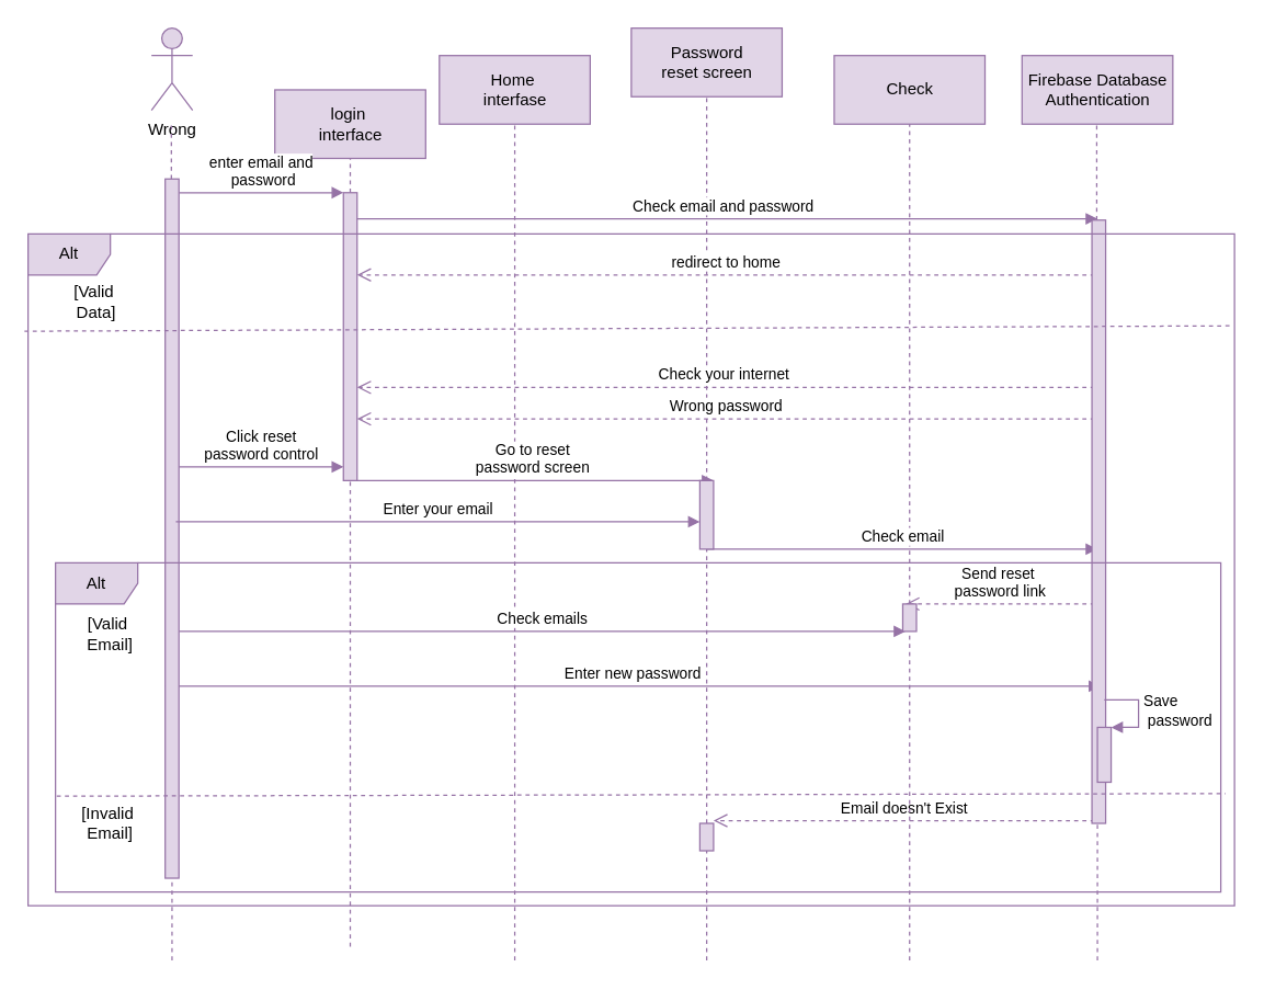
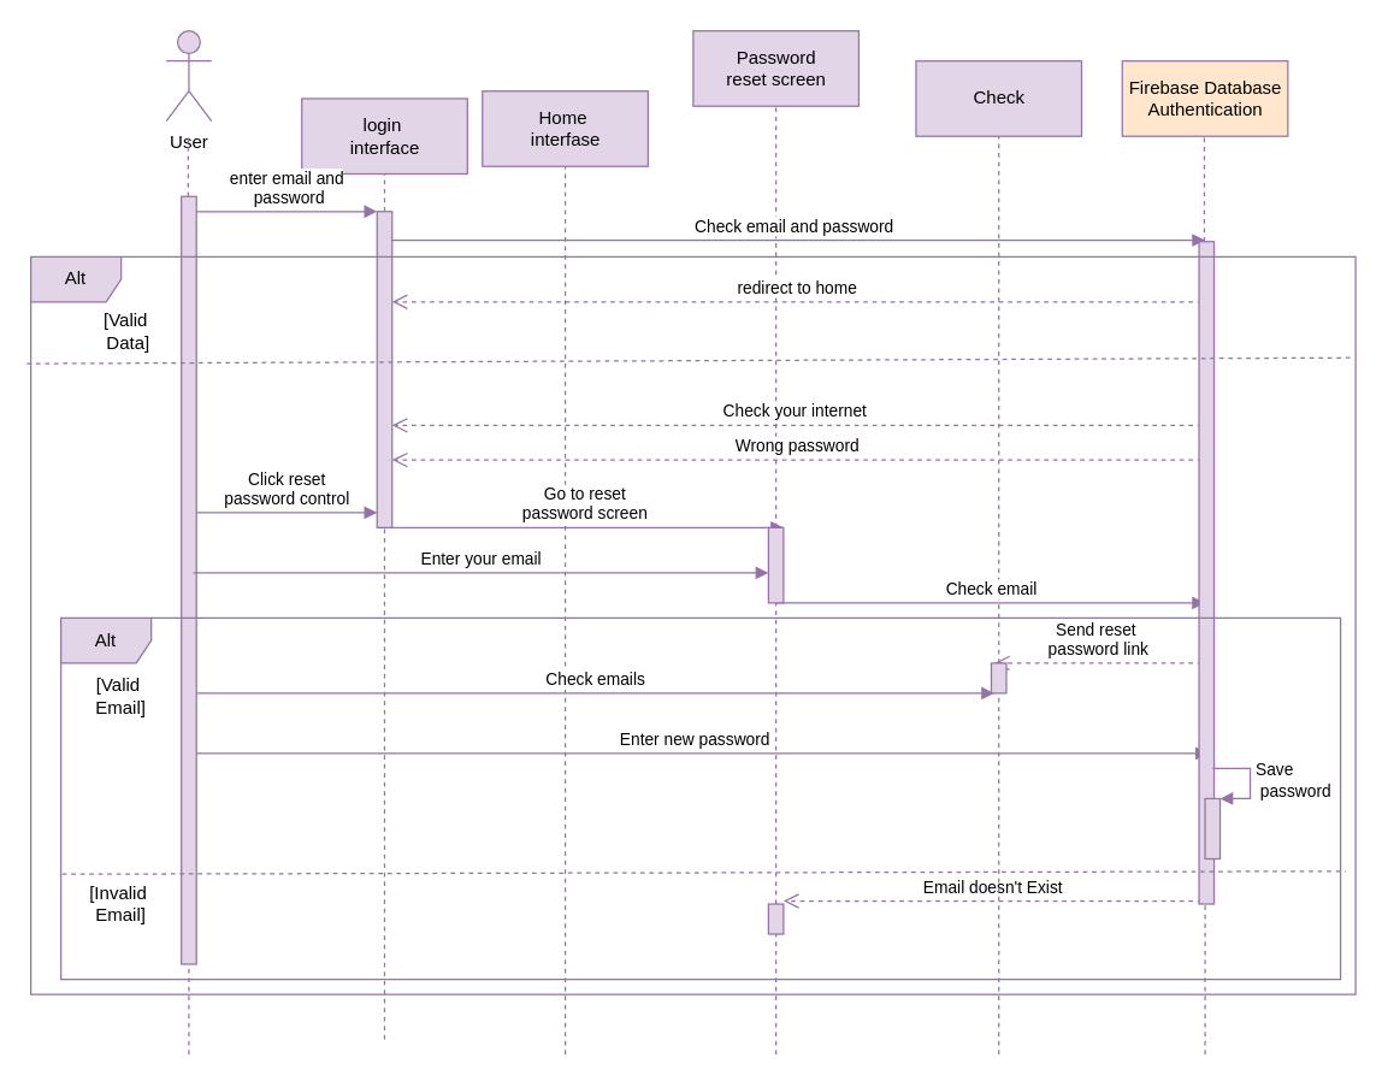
  <mxCell id="0" />
  <mxCell id="1" parent="0" />
- <mxCell id="2" value="Wrong" style="shape=umlActor;verticalLabelPosition=bottom;verticalAlign=top;html=1;fillColor=#e1d5e7;strokeColor=#9673a6;" vertex="1" parent="1"><mxGeometry x="110" y="20" width="30" height="60" as="geometry" /></mxCell>
+ <mxCell id="2" value="User" style="shape=umlActor;verticalLabelPosition=bottom;verticalAlign=top;html=1;fillColor=#e1d5e7;strokeColor=#9673a6;" vertex="1" parent="1"><mxGeometry x="110" y="20" width="30" height="60" as="geometry" /></mxCell>
  <mxCell id="3" value="login&amp;nbsp;&lt;br&gt;interface" style="html=1;fillColor=#e1d5e7;strokeColor=#9673a6;" vertex="1" parent="1"><mxGeometry x="200" y="65" width="110" height="50" as="geometry" /></mxCell>
- <mxCell id="4" value="Home&amp;nbsp;&lt;br&gt;interfase" style="html=1;fillColor=#e1d5e7;strokeColor=#9673a6;" vertex="1" parent="1"><mxGeometry x="320" y="40" width="110" height="50" as="geometry" /></mxCell>
+ <mxCell id="4" value="Home&amp;nbsp;&lt;br&gt;interfase" style="html=1;fillColor=#e1d5e7;strokeColor=#9673a6;" vertex="1" parent="1"><mxGeometry x="320" y="60" width="110" height="50" as="geometry" /></mxCell>
  <mxCell id="5" value="Check" style="html=1;fillColor=#e1d5e7;strokeColor=#9673a6;" vertex="1" parent="1"><mxGeometry x="608" y="40" width="110" height="50" as="geometry" /></mxCell>
- <mxCell id="6" value="Firebase Database &lt;br&gt;Authentication" style="html=1;fillColor=#e1d5e7;strokeColor=#9673a6;" vertex="1" parent="1"><mxGeometry x="745" y="40" width="110" height="50" as="geometry" /></mxCell>
+ <mxCell id="6" value="Firebase Database &lt;br&gt;Authentication" style="html=1;fillColor=#ffe6cc;strokeColor=#9673a6;" vertex="1" parent="1"><mxGeometry x="745" y="40" width="110" height="50" as="geometry" /></mxCell>
  <mxCell id="7" value="" style="endArrow=none;dashed=1;html=1;fillColor=#e1d5e7;strokeColor=#9673a6;" edge="1" parent="1" source="26"><mxGeometry width="50" height="50" relative="1" as="geometry"><mxPoint x="125" y="780" as="sourcePoint" /><mxPoint x="124.5" y="90" as="targetPoint" /></mxGeometry></mxCell>
  <mxCell id="8" value="" style="endArrow=none;dashed=1;html=1;entryX=0.5;entryY=1;entryDx=0;entryDy=0;fillColor=#e1d5e7;strokeColor=#9673a6;" edge="1" parent="1" source="28" target="3"><mxGeometry width="50" height="50" relative="1" as="geometry"><mxPoint x="255" y="770" as="sourcePoint" /><mxPoint x="255" y="170" as="targetPoint" /></mxGeometry></mxCell>
  <mxCell id="9" value="" style="endArrow=none;dashed=1;html=1;entryX=0.5;entryY=1;entryDx=0;entryDy=0;fillColor=#e1d5e7;strokeColor=#9673a6;" edge="1" parent="1" target="4"><mxGeometry width="50" height="50" relative="1" as="geometry"><mxPoint x="375" y="700" as="sourcePoint" /><mxPoint x="375" y="190" as="targetPoint" /></mxGeometry></mxCell>
  <mxCell id="10" value="" style="endArrow=none;dashed=1;html=1;fillColor=#e1d5e7;strokeColor=#9673a6;" edge="1" parent="1" source="33" target="5"><mxGeometry width="50" height="50" relative="1" as="geometry"><mxPoint x="663" y="780" as="sourcePoint" /><mxPoint x="662.5" y="90" as="targetPoint" /></mxGeometry></mxCell>
  <mxCell id="11" value="" style="endArrow=none;dashed=1;html=1;fillColor=#e1d5e7;strokeColor=#9673a6;" edge="1" parent="1" source="35"><mxGeometry width="50" height="50" relative="1" as="geometry"><mxPoint x="800" y="780.556" as="sourcePoint" /><mxPoint x="799.5" y="90" as="targetPoint" /></mxGeometry></mxCell>
  <mxCell id="12" value="Password&lt;br&gt;reset screen" style="html=1;fillColor=#e1d5e7;strokeColor=#9673a6;" vertex="1" parent="1"><mxGeometry x="460" y="20" width="110" height="50" as="geometry" /></mxCell>
  <mxCell id="13" value="" style="endArrow=none;dashed=1;html=1;fillColor=#e1d5e7;strokeColor=#9673a6;" edge="1" parent="1" target="12" source="30"><mxGeometry width="50" height="50" relative="1" as="geometry"><mxPoint x="515" y="770" as="sourcePoint" /><mxPoint x="514.5" y="90" as="targetPoint" /></mxGeometry></mxCell>
  <mxCell id="14" value="enter email and&lt;br&gt;&amp;nbsp;password" style="html=1;verticalAlign=bottom;endArrow=block;fillColor=#e1d5e7;strokeColor=#9673a6;" edge="1" parent="1"><mxGeometry width="80" relative="1" as="geometry"><mxPoint x="130" y="140" as="sourcePoint" /><mxPoint x="250" y="140" as="targetPoint" /></mxGeometry></mxCell>
  <mxCell id="15" value="Check email and password" style="html=1;verticalAlign=bottom;endArrow=block;fillColor=#e1d5e7;strokeColor=#9673a6;" edge="1" parent="1"><mxGeometry width="80" relative="1" as="geometry"><mxPoint x="253" y="159" as="sourcePoint" /><mxPoint x="800" y="159" as="targetPoint" /></mxGeometry></mxCell>
  <mxCell id="16" value="Check your internet&amp;nbsp;" style="html=1;verticalAlign=bottom;endArrow=open;dashed=1;endSize=8;fillColor=#e1d5e7;strokeColor=#9673a6;" edge="1" parent="1"><mxGeometry relative="1" as="geometry"><mxPoint x="798" y="282" as="sourcePoint" /><mxPoint x="260" y="282" as="targetPoint" /></mxGeometry></mxCell>
  <mxCell id="17" value="Wrong password" style="html=1;verticalAlign=bottom;endArrow=open;dashed=1;endSize=8;fillColor=#e1d5e7;strokeColor=#9673a6;" edge="1" parent="1"><mxGeometry relative="1" as="geometry"><mxPoint x="798" y="305" as="sourcePoint" /><mxPoint x="260" y="305" as="targetPoint" /></mxGeometry></mxCell>
  <mxCell id="18" value="redirect to home" style="html=1;verticalAlign=bottom;endArrow=open;dashed=1;endSize=8;fillColor=#e1d5e7;strokeColor=#9673a6;" edge="1" parent="1"><mxGeometry relative="1" as="geometry"><mxPoint x="798" y="200" as="sourcePoint" /><mxPoint x="260" y="200" as="targetPoint" /></mxGeometry></mxCell>
  <mxCell id="19" value="Click reset &lt;br&gt;password control" style="html=1;verticalAlign=bottom;endArrow=block;fillColor=#e1d5e7;strokeColor=#9673a6;" edge="1" parent="1"><mxGeometry width="80" relative="1" as="geometry"><mxPoint x="130" y="340" as="sourcePoint" /><mxPoint x="250" y="340" as="targetPoint" /></mxGeometry></mxCell>
  <mxCell id="20" value="Go to reset &lt;br&gt;password screen" style="html=1;verticalAlign=bottom;endArrow=block;fillColor=#e1d5e7;strokeColor=#9673a6;" edge="1" parent="1"><mxGeometry width="80" relative="1" as="geometry"><mxPoint x="256" y="350" as="sourcePoint" /><mxPoint x="520" y="350" as="targetPoint" /></mxGeometry></mxCell>
  <mxCell id="21" value="Check email" style="html=1;verticalAlign=bottom;endArrow=block;fillColor=#e1d5e7;strokeColor=#9673a6;" edge="1" parent="1"><mxGeometry width="80" relative="1" as="geometry"><mxPoint x="515" y="400" as="sourcePoint" /><mxPoint x="800" y="400" as="targetPoint" /></mxGeometry></mxCell>
  <mxCell id="22" value="Send reset&amp;nbsp;&lt;br&gt;password link" style="html=1;verticalAlign=bottom;endArrow=open;dashed=1;endSize=8;fillColor=#e1d5e7;strokeColor=#9673a6;" edge="1" parent="1"><mxGeometry relative="1" as="geometry"><mxPoint x="798" y="440" as="sourcePoint" /><mxPoint x="660" y="440" as="targetPoint" /></mxGeometry></mxCell>
  <mxCell id="23" value="Check emails" style="html=1;verticalAlign=bottom;endArrow=block;fillColor=#e1d5e7;strokeColor=#9673a6;" edge="1" parent="1"><mxGeometry width="80" relative="1" as="geometry"><mxPoint x="130" y="460" as="sourcePoint" /><mxPoint x="660" y="460" as="targetPoint" /></mxGeometry></mxCell>
  <mxCell id="24" value="Enter new password" style="html=1;verticalAlign=bottom;endArrow=block;fillColor=#e1d5e7;strokeColor=#9673a6;" edge="1" parent="1"><mxGeometry width="80" relative="1" as="geometry"><mxPoint x="120" y="500" as="sourcePoint" /><mxPoint x="802.222" y="500" as="targetPoint" /></mxGeometry></mxCell>
  <mxCell id="25" value="Email doesn't Exist" style="html=1;verticalAlign=bottom;endArrow=open;dashed=1;endSize=8;fillColor=#e1d5e7;strokeColor=#9673a6;" edge="1" parent="1"><mxGeometry relative="1" as="geometry"><mxPoint x="798" y="598" as="sourcePoint" /><mxPoint x="520" y="598" as="targetPoint" /></mxGeometry></mxCell>
  <mxCell id="26" value="" style="html=1;points=[];perimeter=orthogonalPerimeter;fillColor=#e1d5e7;strokeColor=#9673a6;" vertex="1" parent="1"><mxGeometry x="120" y="130" width="10" height="510" as="geometry" /></mxCell>
  <mxCell id="27" value="" style="endArrow=none;dashed=1;html=1;fillColor=#e1d5e7;strokeColor=#9673a6;" edge="1" parent="1" target="26"><mxGeometry width="50" height="50" relative="1" as="geometry"><mxPoint x="125" y="700" as="sourcePoint" /><mxPoint x="124.5" y="90" as="targetPoint" /></mxGeometry></mxCell>
  <mxCell id="28" value="" style="html=1;points=[];perimeter=orthogonalPerimeter;fillColor=#e1d5e7;strokeColor=#9673a6;" vertex="1" parent="1"><mxGeometry x="250" y="140" width="10" height="210" as="geometry" /></mxCell>
  <mxCell id="29" value="" style="endArrow=none;dashed=1;html=1;entryX=0.5;entryY=1;entryDx=0;entryDy=0;fillColor=#e1d5e7;strokeColor=#9673a6;" edge="1" parent="1" target="28"><mxGeometry width="50" height="50" relative="1" as="geometry"><mxPoint x="255" y="690" as="sourcePoint" /><mxPoint x="255" y="90" as="targetPoint" /></mxGeometry></mxCell>
  <mxCell id="30" value="" style="html=1;points=[];perimeter=orthogonalPerimeter;fillColor=#e1d5e7;strokeColor=#9673a6;" vertex="1" parent="1"><mxGeometry x="510" y="350" width="10" height="50" as="geometry" /></mxCell>
  <mxCell id="31" value="" style="endArrow=none;dashed=1;html=1;fillColor=#e1d5e7;strokeColor=#9673a6;" edge="1" parent="1" source="39" target="30"><mxGeometry width="50" height="50" relative="1" as="geometry"><mxPoint x="515" y="770" as="sourcePoint" /><mxPoint x="515" y="90" as="targetPoint" /></mxGeometry></mxCell>
  <mxCell id="32" value="Enter your email" style="html=1;verticalAlign=bottom;endArrow=block;fillColor=#e1d5e7;strokeColor=#9673a6;" edge="1" parent="1"><mxGeometry width="80" relative="1" as="geometry"><mxPoint x="127.8" y="380" as="sourcePoint" /><mxPoint x="510" y="380" as="targetPoint" /></mxGeometry></mxCell>
  <mxCell id="33" value="" style="html=1;points=[];perimeter=orthogonalPerimeter;fillColor=#e1d5e7;strokeColor=#9673a6;" vertex="1" parent="1"><mxGeometry x="658" y="440" width="10" height="20" as="geometry" /></mxCell>
  <mxCell id="34" value="" style="endArrow=none;dashed=1;html=1;fillColor=#e1d5e7;strokeColor=#9673a6;" edge="1" parent="1" target="33"><mxGeometry width="50" height="50" relative="1" as="geometry"><mxPoint x="663" y="700" as="sourcePoint" /><mxPoint x="663" y="90" as="targetPoint" /></mxGeometry></mxCell>
  <mxCell id="35" value="" style="html=1;points=[];perimeter=orthogonalPerimeter;fillColor=#e1d5e7;strokeColor=#9673a6;" vertex="1" parent="1"><mxGeometry x="796" y="160" width="10" height="440" as="geometry" /></mxCell>
  <mxCell id="36" value="" style="endArrow=none;dashed=1;html=1;fillColor=#e1d5e7;strokeColor=#9673a6;" edge="1" parent="1" target="35"><mxGeometry width="50" height="50" relative="1" as="geometry"><mxPoint x="800" y="700" as="sourcePoint" /><mxPoint x="799.5" y="90" as="targetPoint" /></mxGeometry></mxCell>
  <mxCell id="37" value="" style="html=1;points=[];perimeter=orthogonalPerimeter;fillColor=#e1d5e7;strokeColor=#9673a6;" vertex="1" parent="1"><mxGeometry x="800" y="530" width="10" height="40" as="geometry" /></mxCell>
  <mxCell id="38" value="Save&lt;br&gt;&amp;nbsp;password" style="edgeStyle=orthogonalEdgeStyle;html=1;align=left;spacingLeft=2;endArrow=block;rounded=0;entryX=1;entryY=0;fillColor=#e1d5e7;strokeColor=#9673a6;" edge="1" target="37" parent="1"><mxGeometry relative="1" as="geometry"><mxPoint x="805" y="510" as="sourcePoint" /><Array as="points"><mxPoint x="830" y="510" /></Array></mxGeometry></mxCell>
  <mxCell id="39" value="" style="html=1;points=[];perimeter=orthogonalPerimeter;fillColor=#e1d5e7;strokeColor=#9673a6;" vertex="1" parent="1"><mxGeometry x="510" y="600" width="10" height="20" as="geometry" /></mxCell>
  <mxCell id="40" value="" style="endArrow=none;dashed=1;html=1;fillColor=#e1d5e7;strokeColor=#9673a6;" edge="1" parent="1" target="39"><mxGeometry width="50" height="50" relative="1" as="geometry"><mxPoint x="515" y="700" as="sourcePoint" /><mxPoint x="515" y="400" as="targetPoint" /></mxGeometry></mxCell>
  <mxCell id="41" value="Alt" style="shape=umlFrame;whiteSpace=wrap;html=1;fillColor=#e1d5e7;strokeColor=#9673a6;" vertex="1" parent="1"><mxGeometry x="40" y="410" width="850" height="240" as="geometry" /></mxCell>
  <mxCell id="42" value="[Valid&amp;nbsp;&lt;br&gt;Email]" style="text;html=1;strokeColor=none;fillColor=none;align=center;verticalAlign=middle;whiteSpace=wrap;rounded=0;" vertex="1" parent="1"><mxGeometry x="60" y="452" width="40" height="20" as="geometry" /></mxCell>
  <mxCell id="43" value="[Invalid&amp;nbsp;&lt;br&gt;Email]" style="text;html=1;strokeColor=none;fillColor=none;align=center;verticalAlign=middle;whiteSpace=wrap;rounded=0;" vertex="1" parent="1"><mxGeometry x="60" y="590" width="40" height="20" as="geometry" /></mxCell>
  <mxCell id="44" value="" style="endArrow=none;dashed=1;html=1;exitX=0.001;exitY=0.709;exitDx=0;exitDy=0;exitPerimeter=0;entryX=1.004;entryY=0.701;entryDx=0;entryDy=0;entryPerimeter=0;fillColor=#e1d5e7;strokeColor=#9673a6;" edge="1" parent="1" source="41" target="41"><mxGeometry width="50" height="50" relative="1" as="geometry"><mxPoint x="560" y="480" as="sourcePoint" /><mxPoint x="610" y="430" as="targetPoint" /></mxGeometry></mxCell>
  <mxCell id="45" value="Alt" style="shape=umlFrame;whiteSpace=wrap;html=1;fillColor=#e1d5e7;strokeColor=#9673a6;" vertex="1" parent="1"><mxGeometry x="20" y="170" width="880" height="490" as="geometry" /></mxCell>
  <mxCell id="46" value="" style="endArrow=none;dashed=1;html=1;exitX=-0.003;exitY=0.145;exitDx=0;exitDy=0;exitPerimeter=0;entryX=0.996;entryY=0.137;entryDx=0;entryDy=0;entryPerimeter=0;fillColor=#e1d5e7;strokeColor=#9673a6;" edge="1" parent="1" source="45" target="45"><mxGeometry width="50" height="50" relative="1" as="geometry"><mxPoint x="490" y="480" as="sourcePoint" /><mxPoint x="540" y="430" as="targetPoint" /></mxGeometry></mxCell>
- <mxCell id="47" value="[Valid&amp;nbsp;&lt;br&gt;Data]" style="text;html=1;strokeColor=none;fillColor=none;align=center;verticalAlign=middle;whiteSpace=wrap;rounded=0;" vertex="1" parent="1"><mxGeometry x="50" y="210" width="40" height="20" as="geometry" /></mxCell>
+ <mxCell id="47" value="[Valid&amp;nbsp;&lt;br&gt;Data]" style="text;html=1;strokeColor=none;fillColor=none;align=center;verticalAlign=middle;whiteSpace=wrap;rounded=0;" vertex="1" parent="1"><mxGeometry x="65" y="210" width="40" height="20" as="geometry" /></mxCell>
